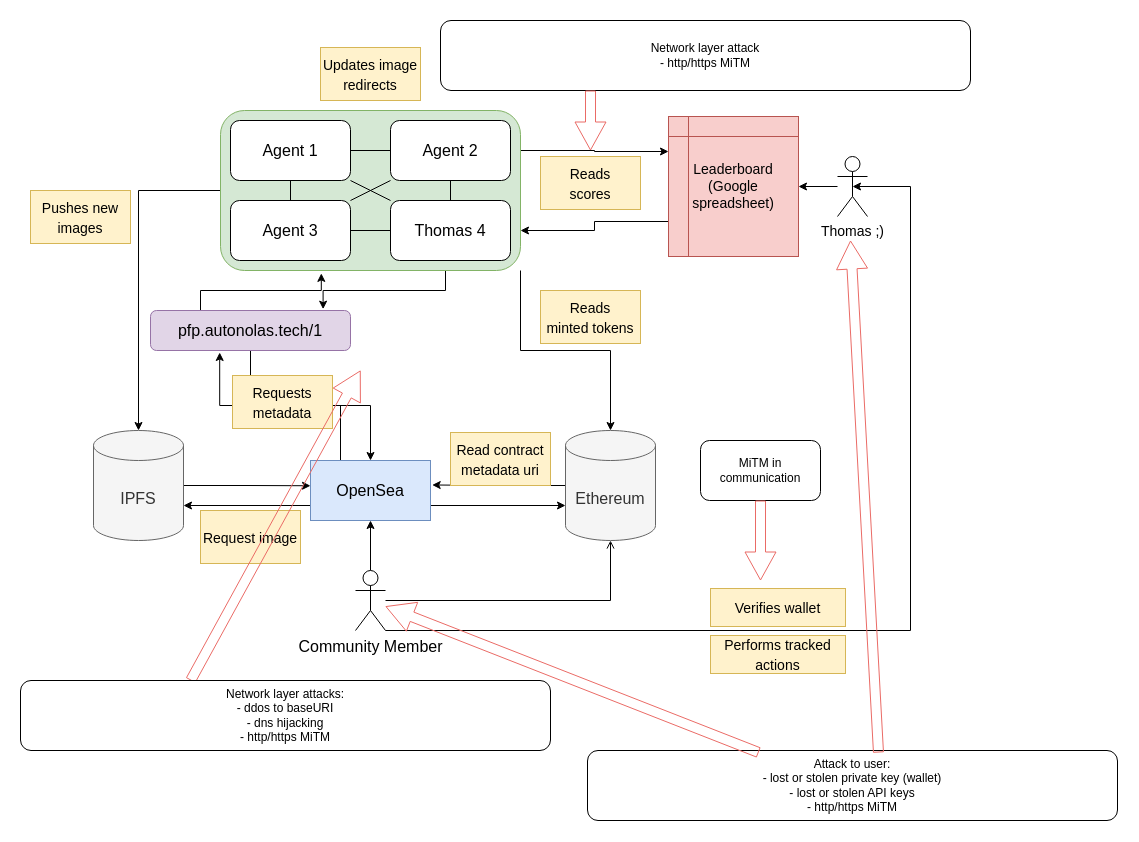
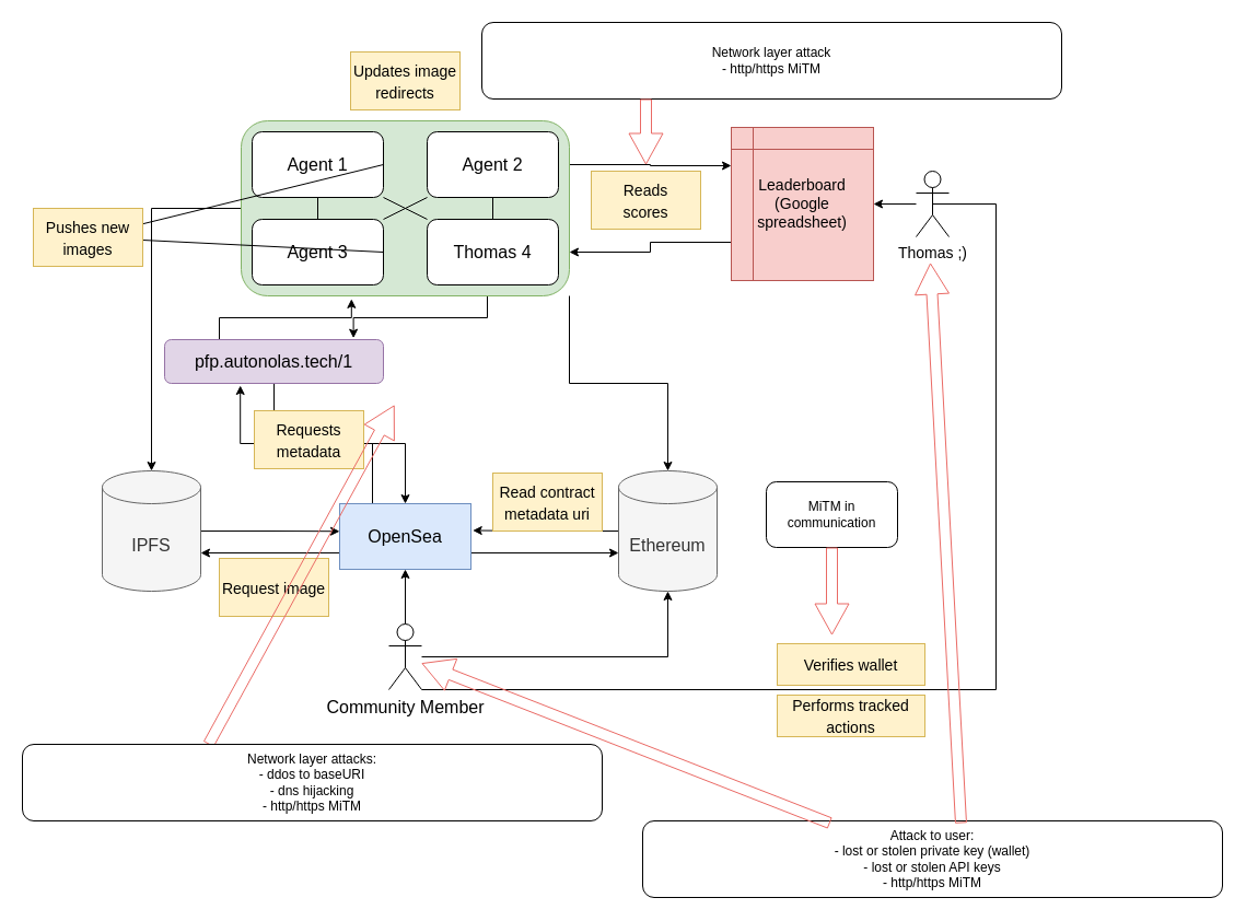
  <mxCell id="0" />
  <mxCell id="1" parent="0" />
  <mxCell id="2" style="edgeStyle=orthogonalEdgeStyle;rounded=0;orthogonalLoop=1;jettySize=auto;html=1;exitX=0.75;exitY=1;exitDx=0;exitDy=0;entryX=0.863;entryY=-0.033;entryDx=0;entryDy=0;entryPerimeter=0;fontSize=16;" parent="1" source="6" target="27" edge="1"><mxGeometry relative="1" as="geometry" /></mxCell>
  <mxCell id="3" style="edgeStyle=orthogonalEdgeStyle;rounded=0;orthogonalLoop=1;jettySize=auto;html=1;exitX=1;exitY=0.25;exitDx=0;exitDy=0;entryX=0;entryY=0.25;entryDx=0;entryDy=0;fontSize=14;" parent="1" source="6" target="36" edge="1"><mxGeometry relative="1" as="geometry" /></mxCell>
  <mxCell id="4" style="edgeStyle=orthogonalEdgeStyle;rounded=0;orthogonalLoop=1;jettySize=auto;html=1;exitX=0;exitY=0.5;exitDx=0;exitDy=0;entryX=0.5;entryY=0;entryDx=0;entryDy=0;entryPerimeter=0;fontSize=14;" parent="1" source="6" target="33" edge="1"><mxGeometry relative="1" as="geometry" /></mxCell>
  <mxCell id="5" style="edgeStyle=orthogonalEdgeStyle;rounded=0;orthogonalLoop=1;jettySize=auto;html=1;exitX=1;exitY=1;exitDx=0;exitDy=0;entryX=0.5;entryY=0;entryDx=0;entryDy=0;entryPerimeter=0;fontSize=14;" parent="1" source="6" target="29" edge="1"><mxGeometry relative="1" as="geometry" /></mxCell>
  <mxCell id="6" value="" style="rounded=1;whiteSpace=wrap;html=1;fontSize=16;fillColor=#d5e8d4;strokeColor=#82b366;" parent="1" vertex="1"><mxGeometry x="220" y="110" width="300" height="160" as="geometry" /></mxCell>
  <mxCell id="7" value="&lt;font style=&quot;font-size: 16px;&quot;&gt;Agent 1&lt;/font&gt;" style="rounded=1;whiteSpace=wrap;html=1;" parent="1" vertex="1"><mxGeometry x="230" y="120" width="120" height="60" as="geometry" /></mxCell>
  <mxCell id="8" value="&lt;font style=&quot;font-size: 16px;&quot;&gt;Agent 2&lt;/font&gt;" style="rounded=1;whiteSpace=wrap;html=1;" parent="1" vertex="1"><mxGeometry x="390" y="120" width="120" height="60" as="geometry" /></mxCell>
  <mxCell id="9" value="&lt;font style=&quot;font-size: 16px;&quot;&gt;Agent 3&lt;/font&gt;" style="rounded=1;whiteSpace=wrap;html=1;" parent="1" vertex="1"><mxGeometry x="230" y="200" width="120" height="60" as="geometry" /></mxCell>
  <mxCell id="10" value="&lt;font style=&quot;font-size: 16px;&quot;&gt;Thomas 4&lt;br&gt;&lt;/font&gt;" style="rounded=1;whiteSpace=wrap;html=1;" parent="1" vertex="1"><mxGeometry x="390" y="200" width="120" height="60" as="geometry" /></mxCell>
- <mxCell id="11" value="" style="endArrow=none;html=1;rounded=0;fontSize=16;entryX=0;entryY=0.5;entryDx=0;entryDy=0;exitX=1;exitY=0.5;exitDx=0;exitDy=0;" parent="1" source="9" target="10" edge="1"><mxGeometry width="50" height="50" relative="1" as="geometry"><mxPoint x="370" y="240" as="sourcePoint" /><mxPoint x="420" y="190" as="targetPoint" /></mxGeometry></mxCell>
- <mxCell id="12" value="" style="endArrow=none;html=1;rounded=0;fontSize=16;entryX=0;entryY=0.5;entryDx=0;entryDy=0;exitX=1;exitY=0.5;exitDx=0;exitDy=0;" parent="1" source="7" target="8" edge="1"><mxGeometry width="50" height="50" relative="1" as="geometry"><mxPoint x="360" y="240" as="sourcePoint" /><mxPoint x="400" y="240" as="targetPoint" /></mxGeometry></mxCell>
+ <mxCell id="11" value="" style="endArrow=none;html=1;rounded=0;fontSize=16;exitX=1;exitY=0.5;exitDx=0;exitDy=0;" parent="1" source="9" target="41" edge="1"><mxGeometry width="50" height="50" relative="1" as="geometry"><mxPoint x="370" y="240" as="sourcePoint" /><mxPoint x="420" y="190" as="targetPoint" /></mxGeometry></mxCell>
+ <mxCell id="12" value="" style="endArrow=none;html=1;rounded=0;fontSize=16;exitX=1;exitY=0.5;exitDx=0;exitDy=0;" parent="1" source="7" target="41" edge="1"><mxGeometry width="50" height="50" relative="1" as="geometry"><mxPoint x="360" y="240" as="sourcePoint" /><mxPoint x="400" y="240" as="targetPoint" /></mxGeometry></mxCell>
  <mxCell id="13" value="" style="endArrow=none;html=1;rounded=0;fontSize=16;entryX=0.5;entryY=1;entryDx=0;entryDy=0;exitX=0.5;exitY=0;exitDx=0;exitDy=0;" parent="1" source="10" target="8" edge="1"><mxGeometry width="50" height="50" relative="1" as="geometry"><mxPoint x="370" y="250" as="sourcePoint" /><mxPoint x="410" y="250" as="targetPoint" /></mxGeometry></mxCell>
  <mxCell id="14" value="" style="endArrow=none;html=1;rounded=0;fontSize=16;entryX=0.5;entryY=0;entryDx=0;entryDy=0;exitX=0.5;exitY=1;exitDx=0;exitDy=0;" parent="1" source="7" target="9" edge="1"><mxGeometry width="50" height="50" relative="1" as="geometry"><mxPoint x="380" y="260" as="sourcePoint" /><mxPoint x="420" y="260" as="targetPoint" /></mxGeometry></mxCell>
  <mxCell id="15" value="" style="endArrow=none;html=1;rounded=0;fontSize=16;entryX=0;entryY=1;entryDx=0;entryDy=0;exitX=1;exitY=0;exitDx=0;exitDy=0;" parent="1" source="9" target="8" edge="1"><mxGeometry width="50" height="50" relative="1" as="geometry"><mxPoint x="390" y="270" as="sourcePoint" /><mxPoint x="430" y="270" as="targetPoint" /></mxGeometry></mxCell>
  <mxCell id="16" value="" style="endArrow=none;html=1;rounded=0;fontSize=16;entryX=1;entryY=1;entryDx=0;entryDy=0;exitX=0;exitY=0;exitDx=0;exitDy=0;" parent="1" source="10" target="7" edge="1"><mxGeometry width="50" height="50" relative="1" as="geometry"><mxPoint x="400" y="280" as="sourcePoint" /><mxPoint x="440" y="280" as="targetPoint" /></mxGeometry></mxCell>
  <mxCell id="17" style="edgeStyle=orthogonalEdgeStyle;rounded=0;orthogonalLoop=1;jettySize=auto;html=1;exitX=1;exitY=0.75;exitDx=0;exitDy=0;entryX=0;entryY=0;entryDx=0;entryDy=75;entryPerimeter=0;fontSize=16;" parent="1" source="20" target="29" edge="1"><mxGeometry relative="1" as="geometry" /></mxCell>
  <mxCell id="18" style="edgeStyle=orthogonalEdgeStyle;rounded=0;orthogonalLoop=1;jettySize=auto;html=1;exitX=0.25;exitY=0;exitDx=0;exitDy=0;entryX=0.346;entryY=1.05;entryDx=0;entryDy=0;entryPerimeter=0;fontSize=16;" parent="1" source="20" target="27" edge="1"><mxGeometry relative="1" as="geometry" /></mxCell>
  <mxCell id="19" style="edgeStyle=orthogonalEdgeStyle;rounded=0;orthogonalLoop=1;jettySize=auto;html=1;exitX=0;exitY=0.75;exitDx=0;exitDy=0;entryX=1;entryY=0;entryDx=0;entryDy=75;entryPerimeter=0;fontSize=14;" parent="1" source="20" target="33" edge="1"><mxGeometry relative="1" as="geometry" /></mxCell>
  <mxCell id="20" value="OpenSea" style="whiteSpace=wrap;html=1;fontSize=16;fillColor=#dae8fc;strokeColor=#6c8ebf;rounded=0;" parent="1" vertex="1"><mxGeometry x="310" y="460" width="120" height="60" as="geometry" /></mxCell>
  <mxCell id="21" value="" style="edgeStyle=orthogonalEdgeStyle;rounded=0;orthogonalLoop=1;jettySize=auto;html=1;fontSize=16;" parent="1" source="24" target="20" edge="1"><mxGeometry relative="1" as="geometry" /></mxCell>
- <mxCell id="22" style="edgeStyle=orthogonalEdgeStyle;rounded=0;orthogonalLoop=1;jettySize=auto;html=1;entryX=0.5;entryY=1;entryDx=0;entryDy=0;entryPerimeter=0;fontSize=14;endArrow=open;" parent="1" source="24" target="29" edge="1"><mxGeometry relative="1" as="geometry" /></mxCell>
- <mxCell id="23" style="edgeStyle=orthogonalEdgeStyle;rounded=0;orthogonalLoop=1;jettySize=auto;html=1;exitX=1;exitY=1;exitDx=0;exitDy=0;exitPerimeter=0;entryX=0.5;entryY=0.5;entryDx=0;entryDy=0;entryPerimeter=0;fontSize=14;" parent="1" source="24" target="38" edge="1"><mxGeometry relative="1" as="geometry"><Array as="points"><mxPoint x="910" y="630" /><mxPoint x="910" y="186" /></Array></mxGeometry></mxCell>
+ <mxCell id="22" style="edgeStyle=orthogonalEdgeStyle;rounded=0;orthogonalLoop=1;jettySize=auto;html=1;entryX=0.5;entryY=1;entryDx=0;entryDy=0;entryPerimeter=0;fontSize=14;" parent="1" source="24" target="29" edge="1"><mxGeometry relative="1" as="geometry" /></mxCell>
+ <mxCell id="23" style="edgeStyle=orthogonalEdgeStyle;rounded=0;orthogonalLoop=1;jettySize=auto;html=1;exitX=1;exitY=1;exitDx=0;exitDy=0;exitPerimeter=0;entryX=0.5;entryY=0.5;entryDx=0;entryDy=0;entryPerimeter=0;fontSize=14;endArrow=none;" parent="1" source="24" target="38" edge="1"><mxGeometry relative="1" as="geometry"><Array as="points"><mxPoint x="910" y="630" /><mxPoint x="910" y="186" /></Array></mxGeometry></mxCell>
  <mxCell id="24" value="Community Member" style="shape=umlActor;verticalLabelPosition=bottom;verticalAlign=top;html=1;outlineConnect=0;fontSize=16;" parent="1" vertex="1"><mxGeometry x="355" y="570" width="30" height="60" as="geometry" /></mxCell>
  <mxCell id="25" style="edgeStyle=orthogonalEdgeStyle;rounded=0;orthogonalLoop=1;jettySize=auto;html=1;exitX=0.25;exitY=0;exitDx=0;exitDy=0;entryX=0.336;entryY=1.018;entryDx=0;entryDy=0;entryPerimeter=0;fontSize=16;" parent="1" source="27" target="6" edge="1"><mxGeometry relative="1" as="geometry" /></mxCell>
  <mxCell id="26" style="edgeStyle=orthogonalEdgeStyle;rounded=0;orthogonalLoop=1;jettySize=auto;html=1;exitX=0.5;exitY=1;exitDx=0;exitDy=0;entryX=0.5;entryY=0;entryDx=0;entryDy=0;fontSize=16;" parent="1" source="27" target="20" edge="1"><mxGeometry relative="1" as="geometry" /></mxCell>
  <mxCell id="27" value="pfp.autonolas.tech/1" style="rounded=1;whiteSpace=wrap;html=1;fontSize=16;fillColor=#e1d5e7;strokeColor=#9673a6;" parent="1" vertex="1"><mxGeometry x="150" y="310" width="200" height="40" as="geometry" /></mxCell>
  <mxCell id="28" style="edgeStyle=orthogonalEdgeStyle;rounded=0;orthogonalLoop=1;jettySize=auto;html=1;exitX=0;exitY=0.5;exitDx=0;exitDy=0;exitPerimeter=0;entryX=1.014;entryY=0.408;entryDx=0;entryDy=0;entryPerimeter=0;fontSize=16;" parent="1" source="29" target="20" edge="1"><mxGeometry relative="1" as="geometry" /></mxCell>
  <mxCell id="29" value="Ethereum" style="shape=cylinder3;whiteSpace=wrap;html=1;boundedLbl=1;backgroundOutline=1;size=15;fontSize=16;fillColor=#f5f5f5;fontColor=#333333;strokeColor=#666666;" parent="1" vertex="1"><mxGeometry x="565" y="430" width="90" height="110" as="geometry" /></mxCell>
  <mxCell id="30" value="&lt;font style=&quot;font-size: 14px;&quot;&gt;Read contract metadata uri&lt;/font&gt;" style="rounded=0;whiteSpace=wrap;html=1;fontSize=16;fillColor=#fff2cc;strokeColor=#d6b656;" parent="1" vertex="1"><mxGeometry x="450" y="432" width="100" height="53" as="geometry" /></mxCell>
  <mxCell id="31" value="&lt;font style=&quot;font-size: 14px;&quot;&gt;Requests metadata&lt;/font&gt;" style="rounded=0;whiteSpace=wrap;html=1;fontSize=16;fillColor=#fff2cc;strokeColor=#d6b656;" parent="1" vertex="1"><mxGeometry x="232" y="375" width="100" height="53" as="geometry" /></mxCell>
  <mxCell id="32" style="edgeStyle=orthogonalEdgeStyle;rounded=0;orthogonalLoop=1;jettySize=auto;html=1;exitX=1;exitY=0.5;exitDx=0;exitDy=0;exitPerimeter=0;entryX=0;entryY=0.421;entryDx=0;entryDy=0;entryPerimeter=0;fontSize=14;" parent="1" source="33" target="20" edge="1"><mxGeometry relative="1" as="geometry" /></mxCell>
  <mxCell id="33" value="IPFS" style="shape=cylinder3;whiteSpace=wrap;html=1;boundedLbl=1;backgroundOutline=1;size=15;fontSize=16;fillColor=#f5f5f5;fontColor=#333333;strokeColor=#666666;" parent="1" vertex="1"><mxGeometry x="93" y="430" width="90" height="110" as="geometry" /></mxCell>
  <mxCell id="34" value="&lt;font style=&quot;font-size: 14px;&quot;&gt;Request image&lt;/font&gt;" style="rounded=0;whiteSpace=wrap;html=1;fontSize=16;fillColor=#fff2cc;strokeColor=#d6b656;" parent="1" vertex="1"><mxGeometry x="200" y="510" width="100" height="53" as="geometry" /></mxCell>
  <mxCell id="35" style="edgeStyle=orthogonalEdgeStyle;rounded=0;orthogonalLoop=1;jettySize=auto;html=1;exitX=0;exitY=0.75;exitDx=0;exitDy=0;entryX=1;entryY=0.75;entryDx=0;entryDy=0;fontSize=14;" parent="1" source="36" target="6" edge="1"><mxGeometry relative="1" as="geometry" /></mxCell>
  <mxCell id="36" value="Leaderboard&lt;br&gt;(Google spreadsheet)" style="shape=internalStorage;whiteSpace=wrap;html=1;backgroundOutline=1;fontSize=14;fillColor=#f8cecc;strokeColor=#b85450;" parent="1" vertex="1"><mxGeometry x="668" y="116" width="130" height="140" as="geometry" /></mxCell>
  <mxCell id="37" value="" style="edgeStyle=orthogonalEdgeStyle;rounded=0;orthogonalLoop=1;jettySize=auto;html=1;fontSize=14;" parent="1" source="38" target="36" edge="1"><mxGeometry relative="1" as="geometry" /></mxCell>
  <mxCell id="38" value="Thomas ;)" style="shape=umlActor;verticalLabelPosition=bottom;verticalAlign=top;html=1;outlineConnect=0;fontSize=14;" parent="1" vertex="1"><mxGeometry x="837" y="156" width="30" height="60" as="geometry" /></mxCell>
  <mxCell id="39" value="&lt;font style=&quot;font-size: 14px;&quot;&gt;Verifies wallet&lt;/font&gt;" style="rounded=0;whiteSpace=wrap;html=1;fontSize=16;fillColor=#fff2cc;strokeColor=#d6b656;" parent="1" vertex="1"><mxGeometry x="710" y="588" width="135" height="38" as="geometry" /></mxCell>
  <mxCell id="40" value="&lt;font style=&quot;font-size: 14px;&quot;&gt;Performs tracked actions&lt;/font&gt;" style="rounded=0;whiteSpace=wrap;html=1;fontSize=16;fillColor=#fff2cc;strokeColor=#d6b656;" parent="1" vertex="1"><mxGeometry x="710" y="635" width="135" height="38" as="geometry" /></mxCell>
  <mxCell id="41" value="&lt;font style=&quot;font-size: 14px;&quot;&gt;Pushes new images&lt;/font&gt;" style="rounded=0;whiteSpace=wrap;html=1;fontSize=16;fillColor=#fff2cc;strokeColor=#d6b656;" parent="1" vertex="1"><mxGeometry x="30" y="190" width="100" height="53" as="geometry" /></mxCell>
  <mxCell id="42" value="&lt;font style=&quot;font-size: 14px;&quot;&gt;Updates image redirects&lt;/font&gt;" style="rounded=0;whiteSpace=wrap;html=1;fontSize=16;fillColor=#fff2cc;strokeColor=#d6b656;" parent="1" vertex="1"><mxGeometry x="320" y="47" width="100" height="53" as="geometry" /></mxCell>
  <mxCell id="43" value="&lt;font style=&quot;font-size: 14px;&quot;&gt;Reads&lt;br&gt;scores&lt;br&gt;&lt;/font&gt;" style="rounded=0;whiteSpace=wrap;html=1;fontSize=16;fillColor=#fff2cc;strokeColor=#d6b656;" parent="1" vertex="1"><mxGeometry x="540" y="156" width="100" height="53" as="geometry" /></mxCell>
- <mxCell id="44" value="&lt;font style=&quot;font-size: 14px;&quot;&gt;Reads&lt;br&gt;minted tokens&lt;br&gt;&lt;/font&gt;" style="rounded=0;whiteSpace=wrap;html=1;fontSize=16;fillColor=#fff2cc;strokeColor=#d6b656;" parent="1" vertex="1"><mxGeometry x="540" y="290" width="100" height="53" as="geometry" /></mxCell>
  <mxCell id="45" value="" style="shape=flexArrow;endArrow=classic;html=1;rounded=0;endSize=9;strokeColor=#EA6B66;exitX=0.321;exitY=0;exitDx=0;exitDy=0;exitPerimeter=0;" edge="1" parent="1" source="46"><mxGeometry width="50" height="50" relative="1" as="geometry"><mxPoint x="180" y="660" as="sourcePoint" /><mxPoint x="360" y="370" as="targetPoint" /></mxGeometry></mxCell>
  <mxCell id="46" value="Network layer attacks: &lt;br&gt;- ddos to baseURI&lt;br&gt;- dns hijacking&lt;br&gt;- http/https MiTM" style="rounded=1;whiteSpace=wrap;html=1;" vertex="1" parent="1"><mxGeometry x="20" y="680" width="530" height="70" as="geometry" /></mxCell>
  <mxCell id="47" value="Attack to user: &lt;br&gt;-&amp;nbsp;lost or stolen private key (wallet)&lt;br&gt;- lost or stolen API keys&lt;br&gt;- http/https MiTM" style="rounded=1;whiteSpace=wrap;html=1;" vertex="1" parent="1"><mxGeometry x="587" y="750" width="530" height="70" as="geometry" /></mxCell>
  <mxCell id="48" value="" style="shape=flexArrow;endArrow=classic;html=1;rounded=0;endSize=9;strokeColor=#EA6B66;exitX=0.323;exitY=0.029;exitDx=0;exitDy=0;exitPerimeter=0;" edge="1" parent="1" source="47" target="24"><mxGeometry width="50" height="50" relative="1" as="geometry"><mxPoint x="200.13" y="690" as="sourcePoint" /><mxPoint x="370" y="380" as="targetPoint" /></mxGeometry></mxCell>
  <mxCell id="49" value="" style="shape=flexArrow;endArrow=classic;html=1;rounded=0;endSize=9;strokeColor=#EA6B66;exitX=0.549;exitY=0.029;exitDx=0;exitDy=0;exitPerimeter=0;" edge="1" parent="1" source="47"><mxGeometry width="50" height="50" relative="1" as="geometry"><mxPoint x="768.19" y="762.03" as="sourcePoint" /><mxPoint x="850" y="240" as="targetPoint" /></mxGeometry></mxCell>
  <mxCell id="50" value="MiTM in communication" style="rounded=1;whiteSpace=wrap;html=1;" vertex="1" parent="1"><mxGeometry x="700" y="440" width="120" height="60" as="geometry" /></mxCell>
  <mxCell id="51" value="" style="shape=flexArrow;endArrow=classic;html=1;rounded=0;endSize=9;strokeColor=#EA6B66;" edge="1" parent="1"><mxGeometry width="50" height="50" relative="1" as="geometry"><mxPoint x="760" y="500" as="sourcePoint" /><mxPoint x="760" y="580" as="targetPoint" /></mxGeometry></mxCell>
  <mxCell id="52" value="Network layer attack&lt;br&gt;- http/https MiTM" style="rounded=1;whiteSpace=wrap;html=1;" vertex="1" parent="1"><mxGeometry x="440" y="20" width="530" height="70" as="geometry" /></mxCell>
  <mxCell id="53" value="" style="shape=flexArrow;endArrow=classic;html=1;rounded=0;endSize=9;strokeColor=#EA6B66;" edge="1" parent="1"><mxGeometry width="50" height="50" relative="1" as="geometry"><mxPoint x="590" y="90" as="sourcePoint" /><mxPoint x="590" y="150" as="targetPoint" /></mxGeometry></mxCell>
